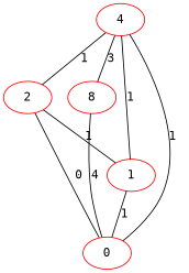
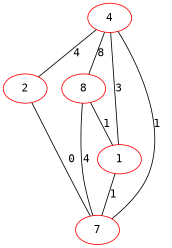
  digraph {
    fontname="DejaVu Sans Mono"
    node [color=red fontname="DejaVu Sans Mono"]
    edge [dir=none fontname="DejaVu Sans Mono"]
    1
-   0
+   0 [label=7]
    2
    n4 [label=8]
    4
    1 -> 0 [label=1]
-   2 -> 1 [label=1]
+   n4 -> 1 [label=1]
    2 -> 0 [label=0]
    n4 -> 0 [label=4]
-   4 -> 1 [label=1]
+   4 -> 1 [label=3]
    4 -> 0 [label=1]
-   4 -> 2 [label=1]
-   4 -> n4 [label=3]
+   4 -> 2 [label=4]
+   4 -> n4 [label=8]
  }
